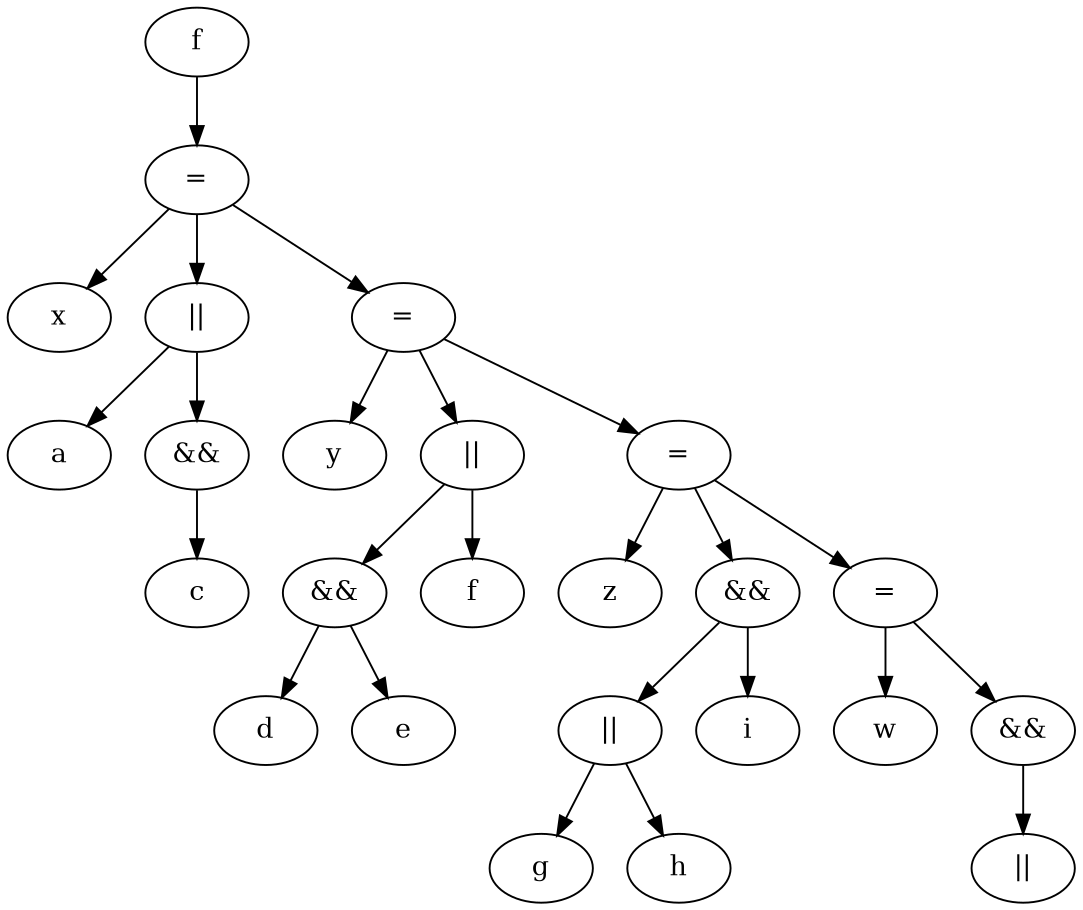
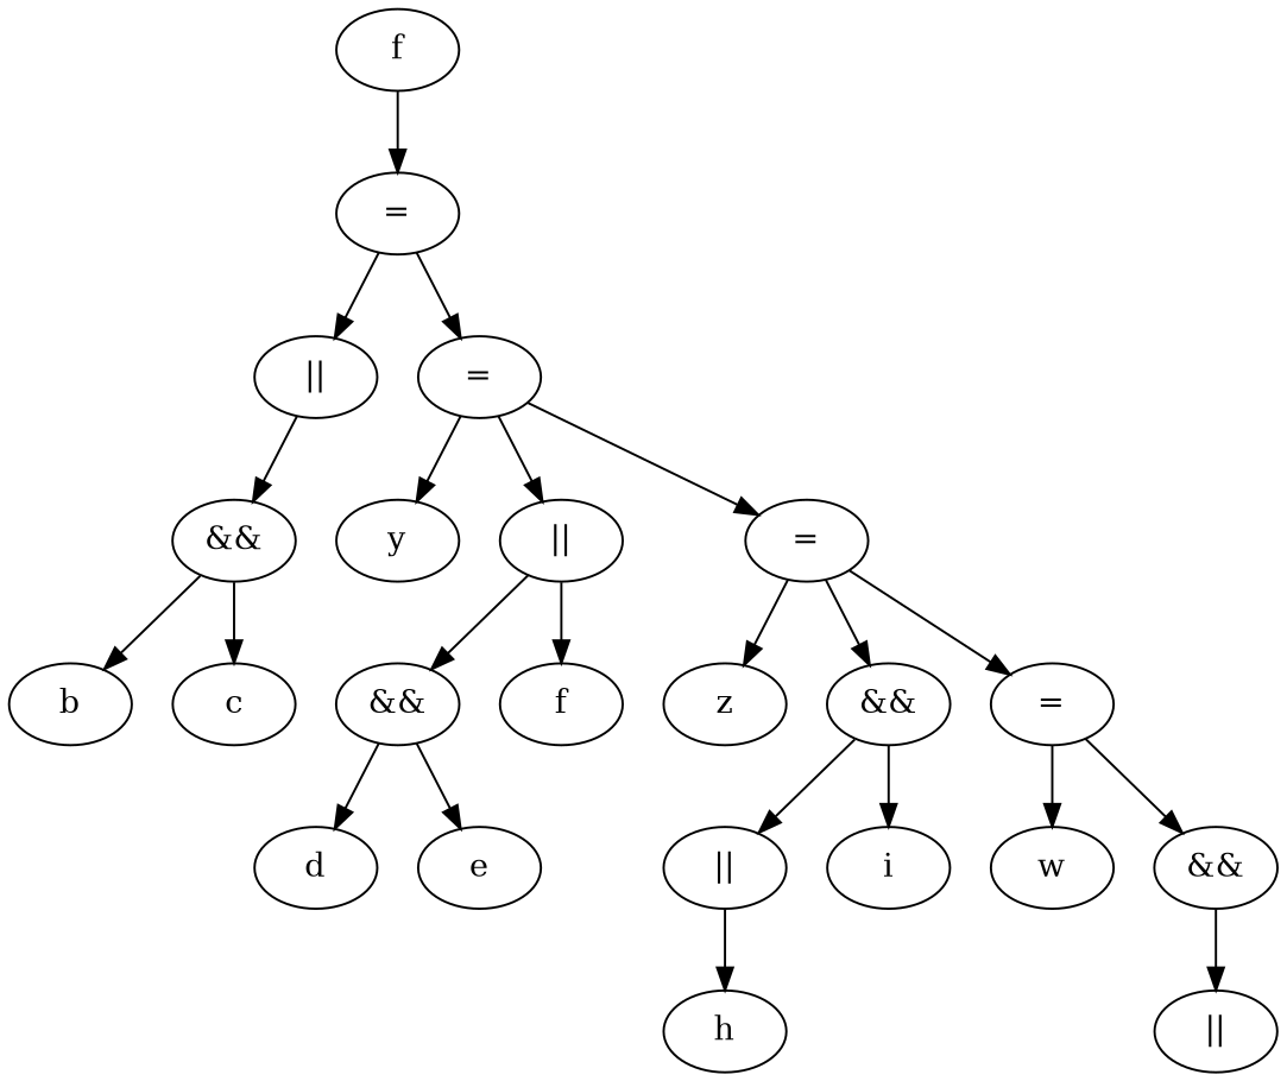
  digraph {
    n1 [label=f]
    n2 [label="="]
-   n3 [label=x]
    n4 [label="||"]
    n5 [label="="]
-   n6 [label=a]
    n7 [label="&&"]
    n8 [label=y]
    n9 [label="||"]
    n10 [label="="]
+   n11 [label=b]
    n12 [label=c]
    n13 [label="&&"]
    n14 [label=f]
    n15 [label=z]
    n16 [label="&&"]
    n17 [label="="]
    n18 [label=d]
    n19 [label=e]
    n20 [label="||"]
    n21 [label=i]
    n22 [label=w]
    n23 [label="&&"]
-   n24 [label=g]
    n25 [label=h]
    n26 [label="||"]
    n1 -> n2
-   n2 -> n3
    n2 -> n4
    n2 -> n5
-   n4 -> n6
    n4 -> n7
    n5 -> n8
    n5 -> n9
    n5 -> n10
+   n7 -> n11
    n7 -> n12
    n9 -> n13
    n9 -> n14
    n10 -> n15
    n10 -> n16
    n10 -> n17
    n13 -> n18
    n13 -> n19
    n16 -> n20
    n16 -> n21
    n17 -> n22
    n17 -> n23
-   n20 -> n24
    n20 -> n25
    n23 -> n26
  }
